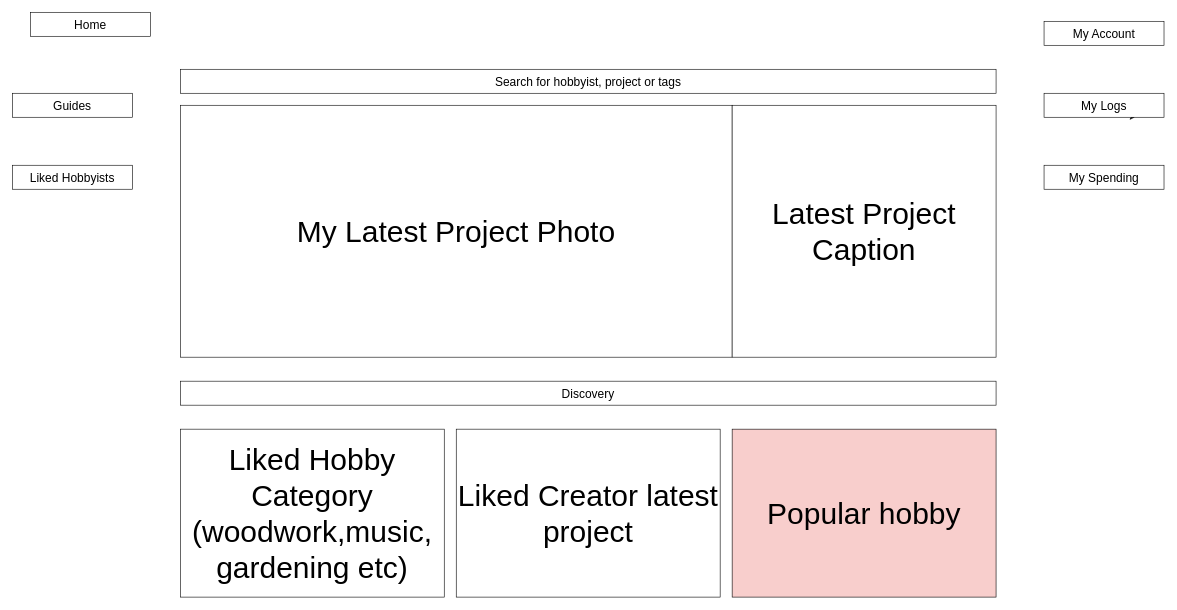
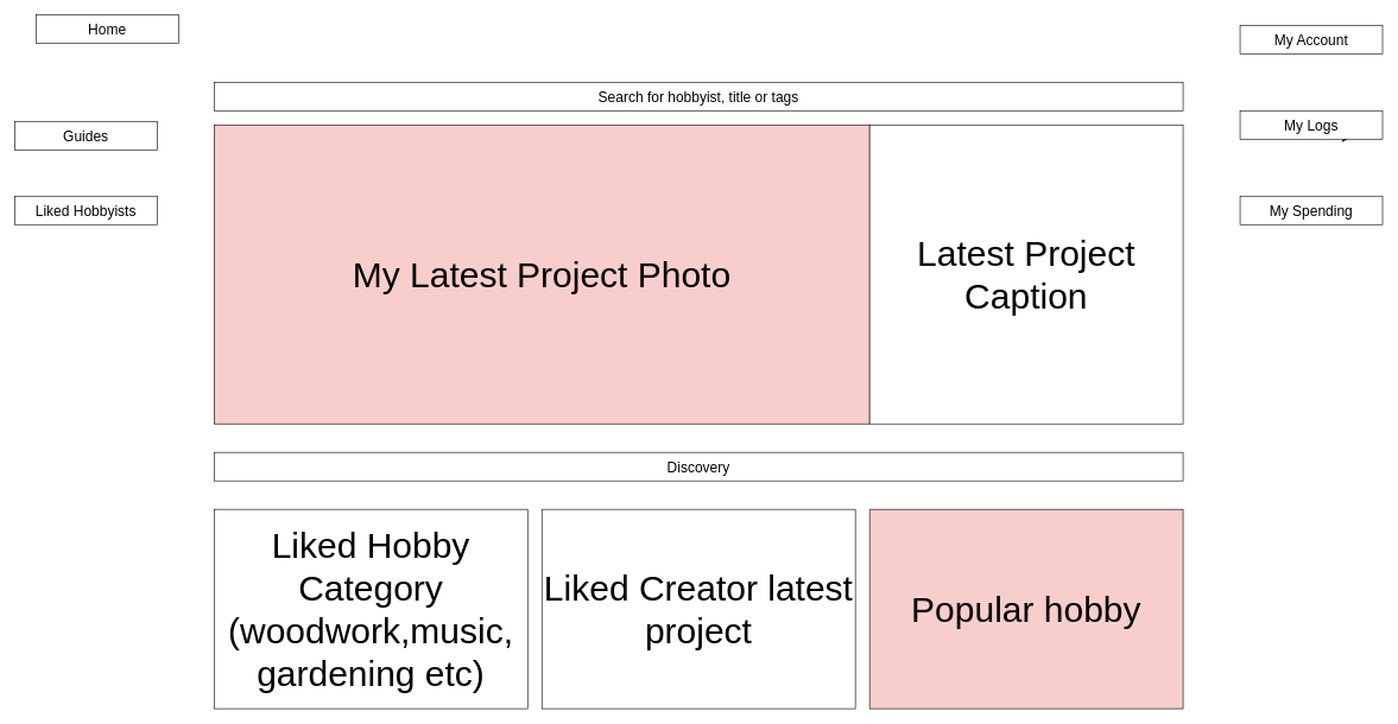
  <mxCell id="0" />
  <mxCell id="1" parent="0" />
  <mxCell id="2" value="&lt;font style=&quot;font-size: 20px;&quot;&gt;Home&lt;/font&gt;" style="rounded=0;whiteSpace=wrap;html=1;" vertex="1" parent="1"><mxGeometry x="50" y="20" width="200" height="40" as="geometry" /></mxCell>
  <mxCell id="3" value="&lt;font style=&quot;font-size: 20px;&quot;&gt;My Account&lt;/font&gt;" style="rounded=0;whiteSpace=wrap;html=1;" vertex="1" parent="1"><mxGeometry x="1740" width="200" height="40" as="geometry" y="35" /></mxCell>
- <mxCell id="4" value="&lt;font style=&quot;font-size: 50px;&quot;&gt;My Latest Project Photo&lt;/font&gt;" style="rounded=0;whiteSpace=wrap;html=1;" vertex="1" parent="1"><mxGeometry x="300" y="175" width="920" height="420" as="geometry" /></mxCell>
+ <mxCell id="4" value="&lt;font style=&quot;font-size: 50px;&quot;&gt;My Latest Project Photo&lt;/font&gt;" style="rounded=0;whiteSpace=wrap;html=1;fillColor=#f8cecc;" vertex="1" parent="1"><mxGeometry x="300" y="175" width="920" height="420" as="geometry" /></mxCell>
  <mxCell id="5" value="&lt;font style=&quot;font-size: 50px;&quot;&gt;Latest Project Caption&lt;/font&gt;" style="rounded=0;whiteSpace=wrap;html=1;" vertex="1" parent="1"><mxGeometry x="1220" y="175" width="440" height="420" as="geometry" /></mxCell>
- <mxCell id="6" value="&lt;font style=&quot;font-size: 20px;&quot;&gt;Search for hobbyist, project or tags&lt;/font&gt;" style="rounded=0;whiteSpace=wrap;html=1;" vertex="1" parent="1"><mxGeometry x="300" y="115" width="1360" height="40" as="geometry" /></mxCell>
+ <mxCell id="6" value="&lt;font style=&quot;font-size: 20px;&quot;&gt;Search for hobbyist, title or tags&lt;/font&gt;" style="rounded=0;whiteSpace=wrap;html=1;" vertex="1" parent="1"><mxGeometry x="300" y="115" width="1360" height="40" as="geometry" /></mxCell>
  <mxCell id="7" style="edgeStyle=orthogonalEdgeStyle;rounded=0;orthogonalLoop=1;jettySize=auto;html=1;exitX=0.75;exitY=1;exitDx=0;exitDy=0;" edge="1" parent="1" source="8"><mxGeometry relative="1" as="geometry"><mxPoint x="1891.429" y="195" as="targetPoint" /></mxGeometry></mxCell>
  <mxCell id="8" value="&lt;font style=&quot;font-size: 20px;&quot;&gt;My Logs&lt;/font&gt;" style="rounded=0;whiteSpace=wrap;html=1;" vertex="1" parent="1"><mxGeometry x="1740" y="155" width="200" height="40" as="geometry" /></mxCell>
  <mxCell id="9" value="&lt;font style=&quot;font-size: 20px;&quot;&gt;My Spending&lt;/font&gt;" style="rounded=0;whiteSpace=wrap;html=1;" vertex="1" parent="1"><mxGeometry x="1740" y="275" width="200" height="40" as="geometry" /></mxCell>
- <mxCell id="10" value="&lt;span style=&quot;font-size: 20px;&quot;&gt;Guides&lt;/span&gt;" style="rounded=0;whiteSpace=wrap;html=1;" vertex="1" parent="1"><mxGeometry y="155" width="200" height="40" as="geometry" x="20" /></mxCell>
+ <mxCell id="10" value="&lt;span style=&quot;font-size: 20px;&quot;&gt;Guides&lt;/span&gt;" style="rounded=0;whiteSpace=wrap;html=1;" vertex="1" parent="1"><mxGeometry x="20" y="170" width="200" height="40" as="geometry" /></mxCell>
  <mxCell id="11" value="&lt;span style=&quot;font-size: 20px;&quot;&gt;Liked Hobbyists&lt;/span&gt;" style="rounded=0;whiteSpace=wrap;html=1;" vertex="1" parent="1"><mxGeometry y="275" width="200" height="40" as="geometry" x="20" /></mxCell>
  <mxCell id="12" value="&lt;span style=&quot;font-size: 20px;&quot;&gt;Discovery&lt;/span&gt;" style="rounded=0;whiteSpace=wrap;html=1;" vertex="1" parent="1"><mxGeometry x="300" y="635" width="1360" height="40" as="geometry" /></mxCell>
  <mxCell id="13" value="&lt;span style=&quot;font-size: 50px;&quot;&gt;Liked Hobby Category (woodwork,music, gardening etc)&lt;/span&gt;" style="rounded=0;whiteSpace=wrap;html=1;" vertex="1" parent="1"><mxGeometry x="300" y="715" width="440" height="280" as="geometry" /></mxCell>
  <mxCell id="14" value="&lt;span style=&quot;font-size: 50px;&quot;&gt;Liked Creator latest project&lt;/span&gt;" style="rounded=0;whiteSpace=wrap;html=1;" vertex="1" parent="1"><mxGeometry x="760" y="715" width="440" height="280" as="geometry" /></mxCell>
  <mxCell id="15" value="&lt;span style=&quot;font-size: 50px;&quot;&gt;Popular hobby&lt;/span&gt;" style="rounded=0;whiteSpace=wrap;html=1;fillColor=#f8cecc;" vertex="1" parent="1"><mxGeometry x="1220" y="715" width="440" height="280" as="geometry" /></mxCell>
